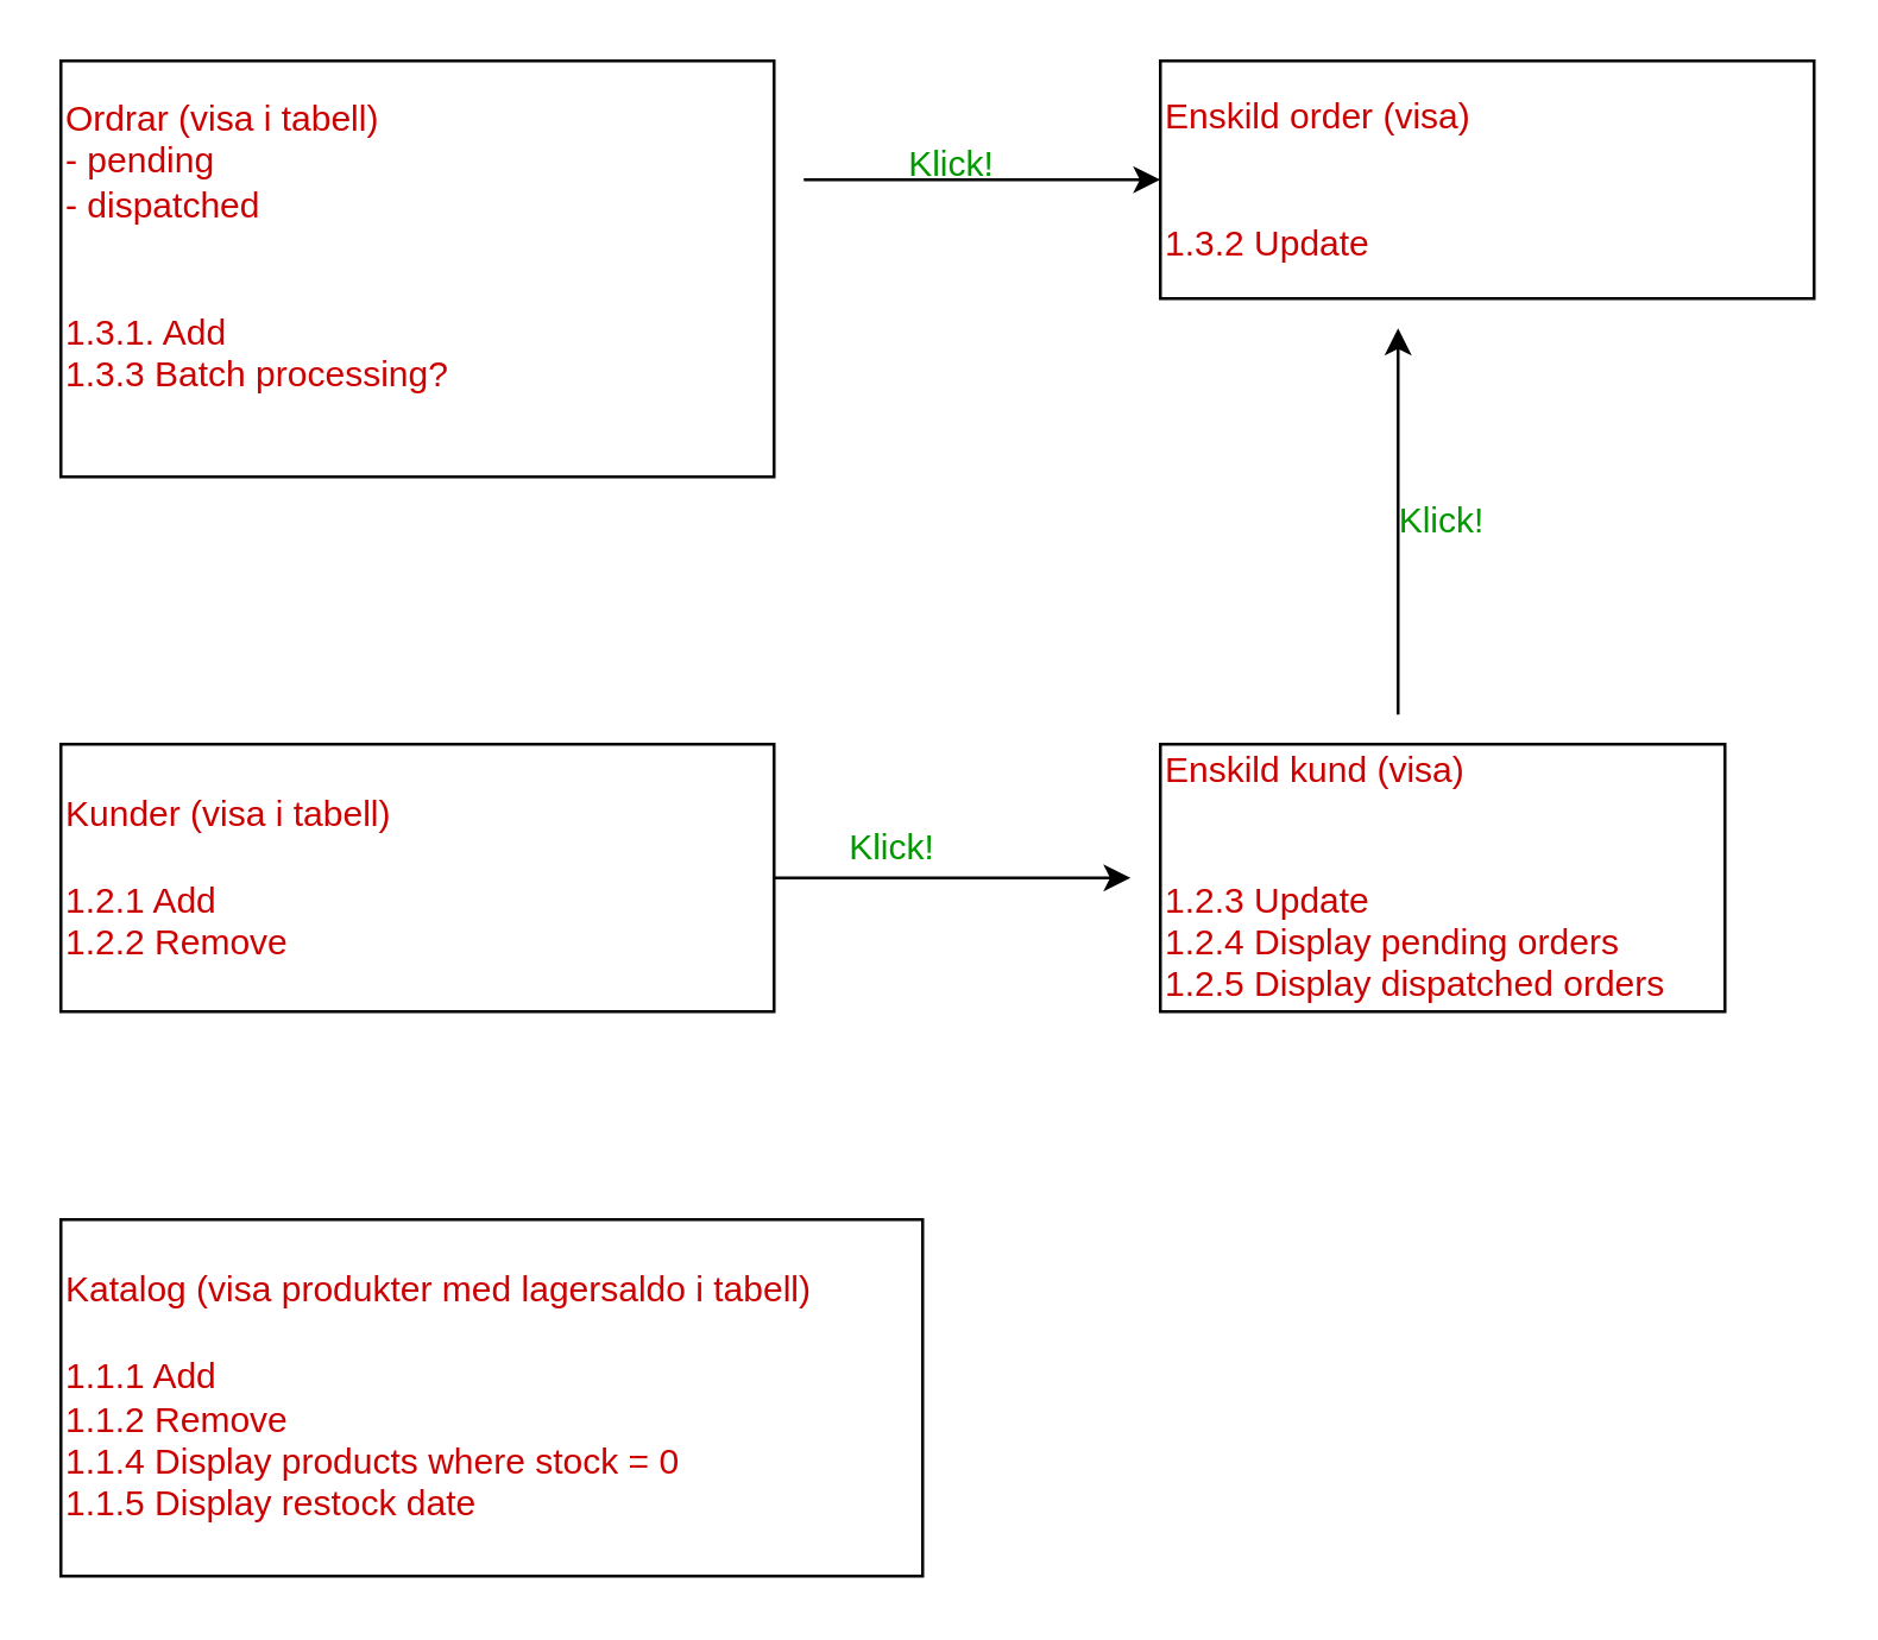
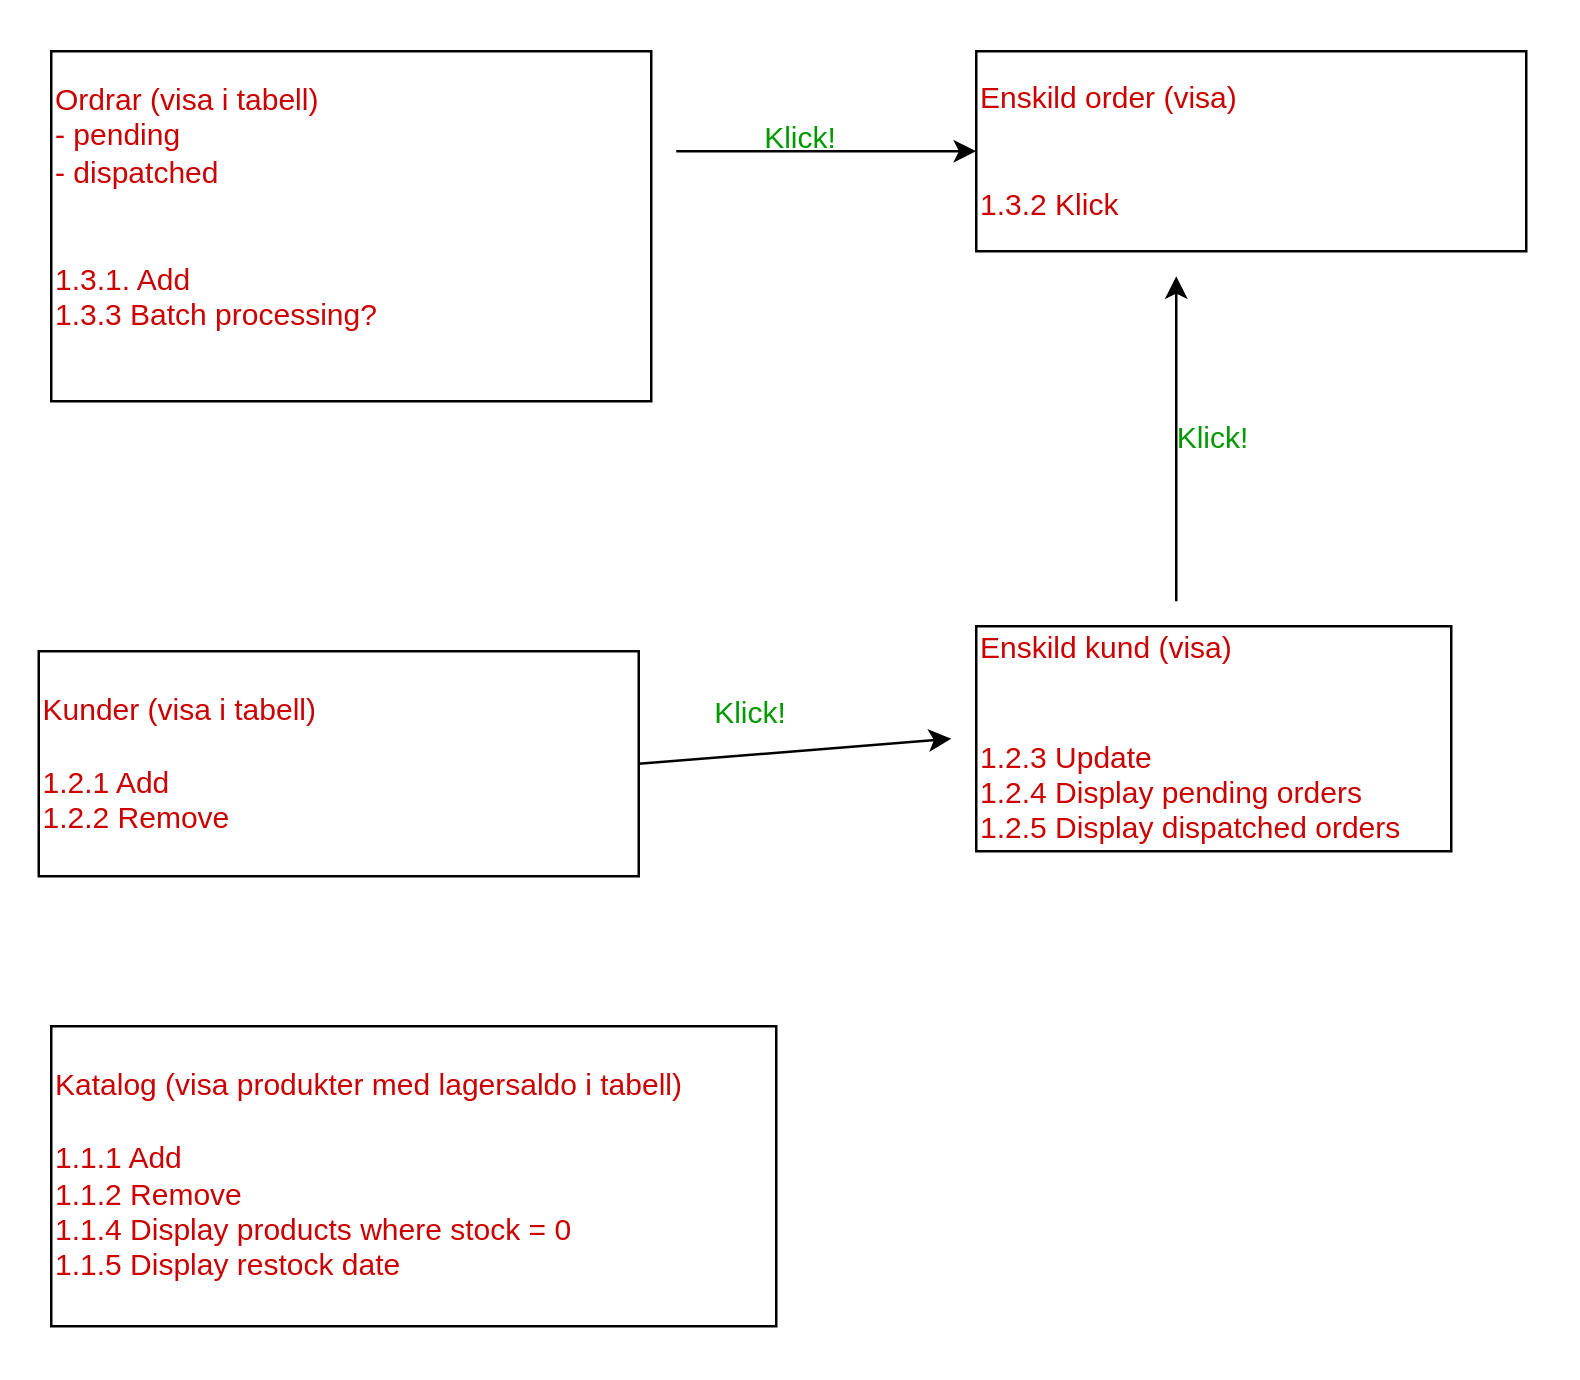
  <mxCell id="0" />
  <mxCell id="1" parent="0" />
  <mxCell id="2" value="&lt;div align=&quot;left&quot;&gt;&lt;font color=&quot;#CC0000&quot;&gt;Ordrar (visa i tabell)&lt;br&gt;&lt;/font&gt;&lt;/div&gt;&lt;div align=&quot;left&quot;&gt;&lt;font color=&quot;#CC0000&quot;&gt;- pending &lt;br&gt;&lt;/font&gt;&lt;/div&gt;&lt;div align=&quot;left&quot;&gt;&lt;font color=&quot;#CC0000&quot;&gt;- dispatched &lt;br&gt;&lt;/font&gt;&lt;/div&gt;&lt;div align=&quot;left&quot;&gt;&lt;font color=&quot;#CC0000&quot;&gt;&lt;br&gt;&lt;/font&gt;&lt;/div&gt;&lt;div align=&quot;left&quot;&gt;&lt;font color=&quot;#CC0000&quot;&gt;&amp;nbsp;&lt;br&gt;&lt;/font&gt;&lt;/div&gt;&lt;div align=&quot;left&quot;&gt;&lt;font color=&quot;#CC0000&quot;&gt;1.3.1. Add&lt;/font&gt;&lt;/div&gt;&lt;div align=&quot;left&quot;&gt;&lt;font color=&quot;#CC0000&quot;&gt;1.3.3 Batch processing?&lt;/font&gt;&lt;/div&gt;&lt;div align=&quot;left&quot;&gt;&lt;font color=&quot;#CC0000&quot;&gt;&lt;br&gt;&lt;/font&gt;&lt;/div&gt;" style="rounded=0;whiteSpace=wrap;html=1;align=left;" vertex="1" parent="1"><mxGeometry x="20" y="20" width="240" height="140" as="geometry" /></mxCell>
- <mxCell id="3" value="&lt;div align=&quot;left&quot;&gt;&lt;font color=&quot;#CC0000&quot;&gt;Enskild order (visa)&lt;br&gt;&lt;/font&gt;&lt;/div&gt;&lt;div align=&quot;left&quot;&gt;&lt;font color=&quot;#CC0000&quot;&gt;&lt;br&gt;&lt;/font&gt;&lt;/div&gt;&lt;div align=&quot;left&quot;&gt;&lt;font color=&quot;#CC0000&quot;&gt;&lt;br&gt;&lt;/font&gt;&lt;/div&gt;&lt;div align=&quot;left&quot;&gt;&lt;font color=&quot;#CC0000&quot;&gt;1.3.2 Update&lt;br&gt;&lt;/font&gt;&lt;/div&gt;" style="rounded=0;whiteSpace=wrap;html=1;align=left;" vertex="1" parent="1"><mxGeometry x="390" y="20" width="220" height="80" as="geometry" /></mxCell>
+ <mxCell id="3" value="&lt;div align=&quot;left&quot;&gt;&lt;font color=&quot;#CC0000&quot;&gt;Enskild order (visa)&lt;br&gt;&lt;/font&gt;&lt;/div&gt;&lt;div align=&quot;left&quot;&gt;&lt;font color=&quot;#CC0000&quot;&gt;&lt;br&gt;&lt;/font&gt;&lt;/div&gt;&lt;div align=&quot;left&quot;&gt;&lt;font color=&quot;#CC0000&quot;&gt;&lt;br&gt;&lt;/font&gt;&lt;/div&gt;&lt;div align=&quot;left&quot;&gt;&lt;font color=&quot;#CC0000&quot;&gt;1.3.2 Klick&lt;br&gt;&lt;/font&gt;&lt;/div&gt;" style="rounded=0;whiteSpace=wrap;html=1;align=left;" vertex="1" parent="1"><mxGeometry x="390" y="20" width="220" height="80" as="geometry" /></mxCell>
  <mxCell id="4" value="" style="endArrow=classic;html=1;rounded=0;" edge="1" parent="1"><mxGeometry width="50" height="50" relative="1" as="geometry"><mxPoint x="270" y="60" as="sourcePoint" /><mxPoint x="390" y="60" as="targetPoint" /></mxGeometry></mxCell>
  <mxCell id="5" value="&lt;font color=&quot;#009900&quot;&gt;Klick!&lt;/font&gt;" style="text;html=1;strokeColor=none;fillColor=none;align=center;verticalAlign=middle;whiteSpace=wrap;rounded=0;" vertex="1" parent="1"><mxGeometry x="290" y="40" width="60" height="30" as="geometry" /></mxCell>
- <mxCell id="6" value="&lt;div&gt;&lt;font color=&quot;#CC0000&quot;&gt;Kunder (visa i tabell)&lt;/font&gt;&lt;/div&gt;&lt;div&gt;&lt;font color=&quot;#CC0000&quot;&gt;&lt;br&gt;&lt;/font&gt;&lt;/div&gt;&lt;div&gt;&lt;font color=&quot;#CC0000&quot;&gt;1.2.1 Add&lt;/font&gt;&lt;/div&gt;&lt;div&gt;&lt;font color=&quot;#CC0000&quot;&gt;1.2.2 Remove&lt;br&gt;&lt;/font&gt;&lt;/div&gt;" style="rounded=0;whiteSpace=wrap;html=1;align=left;" vertex="1" parent="1"><mxGeometry x="20" y="250" width="240" height="90" as="geometry" /></mxCell>
+ <mxCell id="6" value="&lt;div&gt;&lt;font color=&quot;#CC0000&quot;&gt;Kunder (visa i tabell)&lt;/font&gt;&lt;/div&gt;&lt;div&gt;&lt;font color=&quot;#CC0000&quot;&gt;&lt;br&gt;&lt;/font&gt;&lt;/div&gt;&lt;div&gt;&lt;font color=&quot;#CC0000&quot;&gt;1.2.1 Add&lt;/font&gt;&lt;/div&gt;&lt;div&gt;&lt;font color=&quot;#CC0000&quot;&gt;1.2.2 Remove&lt;br&gt;&lt;/font&gt;&lt;/div&gt;" style="rounded=0;whiteSpace=wrap;html=1;align=left;" vertex="1" parent="1"><mxGeometry x="15" y="260" width="240" height="90" as="geometry" /></mxCell>
  <mxCell id="7" value="&lt;div&gt;&lt;font color=&quot;#CC0000&quot;&gt;Enskild kund (visa)&lt;/font&gt;&lt;/div&gt;&lt;div&gt;&lt;font color=&quot;#CC0000&quot;&gt;&lt;br&gt;&lt;/font&gt;&lt;/div&gt;&lt;div&gt;&lt;font color=&quot;#CC0000&quot;&gt;&lt;br&gt;&lt;/font&gt;&lt;/div&gt;&lt;div&gt;&lt;font color=&quot;#CC0000&quot;&gt;1.2.3 Update&lt;/font&gt;&lt;/div&gt;&lt;div&gt;&lt;font color=&quot;#CC0000&quot;&gt;1.2.4 Display pending orders&lt;/font&gt;&lt;/div&gt;&lt;div&gt;&lt;font color=&quot;#CC0000&quot;&gt;1.2.5 Display dispatched orders&lt;br&gt;&lt;/font&gt;&lt;/div&gt;" style="rounded=0;whiteSpace=wrap;html=1;align=left;" vertex="1" parent="1"><mxGeometry x="390" y="250" width="190" height="90" as="geometry" /></mxCell>
  <mxCell id="8" value="" style="endArrow=classic;html=1;rounded=0;" edge="1" parent="1"><mxGeometry width="50" height="50" relative="1" as="geometry"><mxPoint x="470" y="240" as="sourcePoint" /><mxPoint x="470" y="110" as="targetPoint" /></mxGeometry></mxCell>
  <mxCell id="9" value="&lt;font color=&quot;#009900&quot;&gt;Klick!&lt;/font&gt;" style="text;html=1;strokeColor=none;fillColor=none;align=center;verticalAlign=middle;whiteSpace=wrap;rounded=0;" vertex="1" parent="1"><mxGeometry x="455" y="160" width="60" height="30" as="geometry" /></mxCell>
  <mxCell id="10" value="&lt;div&gt;&lt;font color=&quot;#CC0000&quot;&gt;Katalog (visa produkter med lagersaldo i tabell)&lt;/font&gt;&lt;/div&gt;&lt;div&gt;&lt;font color=&quot;#CC0000&quot;&gt;&lt;br&gt;&lt;/font&gt;&lt;/div&gt;&lt;div&gt;&lt;font color=&quot;#CC0000&quot;&gt;1.1.1 Add&lt;/font&gt;&lt;/div&gt;&lt;div&gt;&lt;font color=&quot;#CC0000&quot;&gt;1.1.2 Remove&lt;/font&gt;&lt;/div&gt;&lt;div&gt;&lt;font color=&quot;#CC0000&quot;&gt;1.1.4 Display products where stock = 0&lt;br&gt;&lt;/font&gt;&lt;/div&gt;&lt;div&gt;&lt;font color=&quot;#CC0000&quot;&gt;1.1.5 Display restock date&lt;br&gt;&lt;/font&gt;&lt;/div&gt;" style="rounded=0;whiteSpace=wrap;html=1;align=left;" vertex="1" parent="1"><mxGeometry x="20" y="410" width="290" height="120" as="geometry" /></mxCell>
  <mxCell id="11" value="" style="endArrow=classic;html=1;rounded=0;exitX=1;exitY=0.5;exitDx=0;exitDy=0;" edge="1" parent="1" source="6"><mxGeometry width="50" height="50" relative="1" as="geometry"><mxPoint x="340" y="270" as="sourcePoint" /><mxPoint x="380" y="295" as="targetPoint" /></mxGeometry></mxCell>
  <mxCell id="12" value="&lt;font color=&quot;#009900&quot;&gt;Klick!&lt;/font&gt;" style="text;html=1;strokeColor=none;fillColor=none;align=center;verticalAlign=middle;whiteSpace=wrap;rounded=0;" vertex="1" parent="1"><mxGeometry x="270" y="270" width="60" height="30" as="geometry" /></mxCell>
